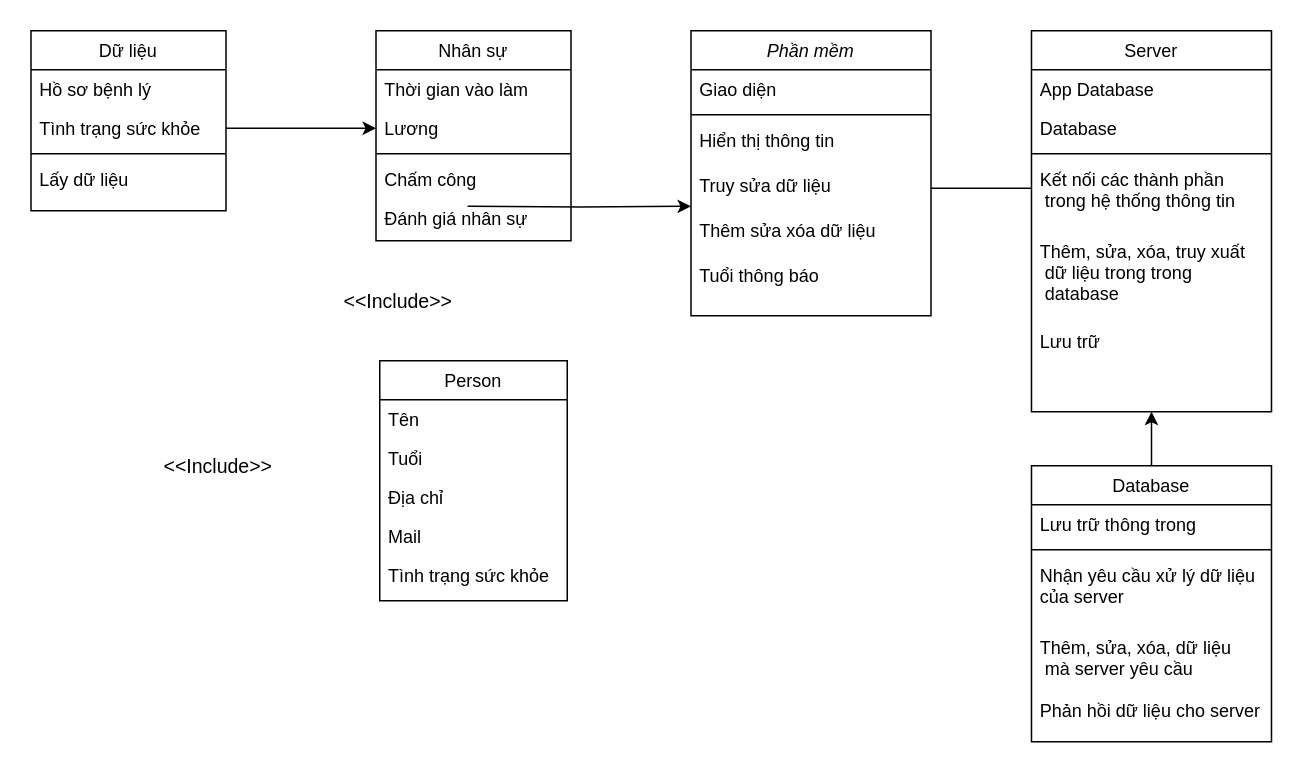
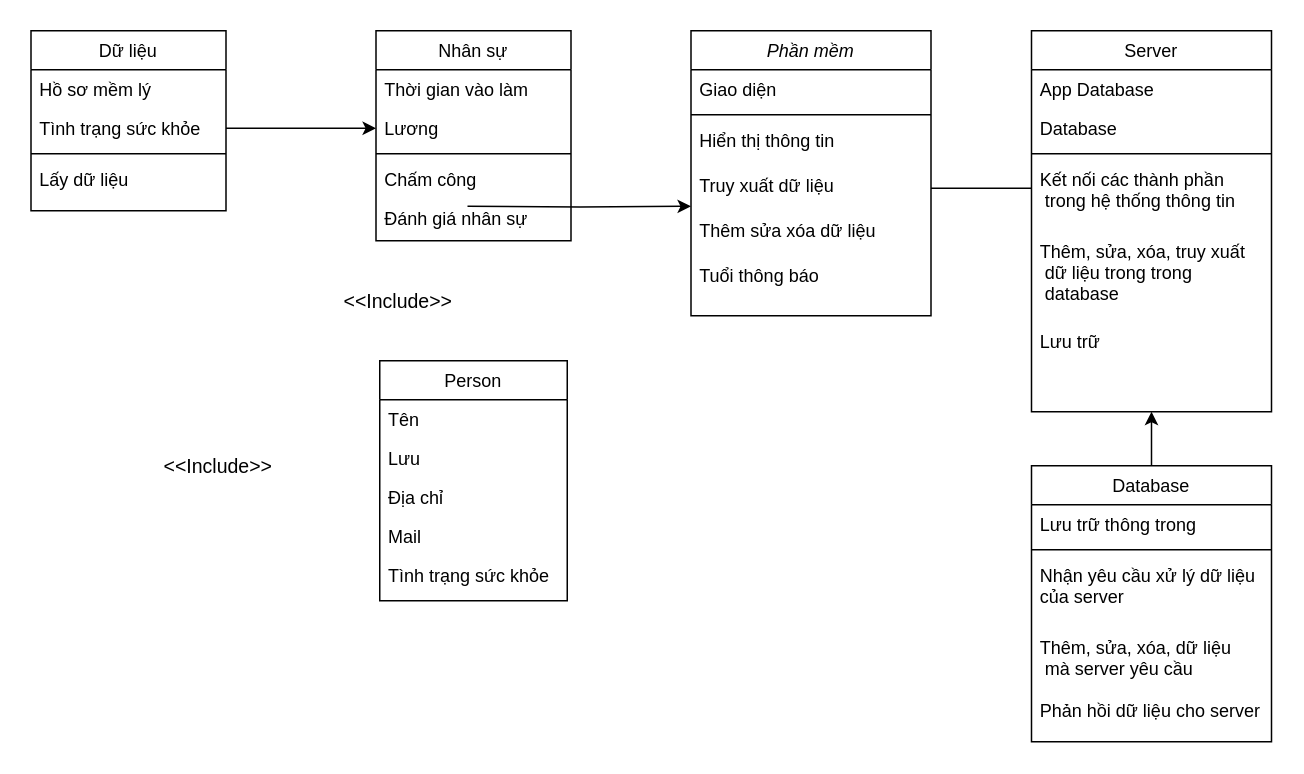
  <mxCell id="0" />
  <mxCell id="1" parent="0" />
  <mxCell id="2" value="Phần mềm" style="swimlane;fontStyle=2;align=center;verticalAlign=top;childLayout=stackLayout;horizontal=1;startSize=26;horizontalStack=0;resizeParent=1;resizeLast=0;collapsible=1;marginBottom=0;rounded=0;shadow=0;strokeWidth=1;" parent="1" vertex="1"><mxGeometry x="460" y="20" width="160" height="190" as="geometry"><mxRectangle x="230" y="140" width="160" height="26" as="alternateBounds" /></mxGeometry></mxCell>
  <mxCell id="3" value="Giao diện" style="text;align=left;verticalAlign=top;spacingLeft=4;spacingRight=4;overflow=hidden;rotatable=0;points=[[0,0.5],[1,0.5]];portConstraint=eastwest;" parent="2" vertex="1"><mxGeometry y="26" width="160" height="26" as="geometry" /></mxCell>
  <mxCell id="4" value="" style="line;html=1;strokeWidth=1;align=left;verticalAlign=middle;spacingTop=-1;spacingLeft=3;spacingRight=3;rotatable=0;labelPosition=right;points=[];portConstraint=eastwest;" parent="2" vertex="1"><mxGeometry y="52" width="160" height="8" as="geometry" /></mxCell>
  <mxCell id="5" value="Hiển thị thông tin" style="text;align=left;verticalAlign=top;spacingLeft=4;spacingRight=4;overflow=hidden;rotatable=0;points=[[0,0.5],[1,0.5]];portConstraint=eastwest;" parent="2" vertex="1"><mxGeometry y="60" width="160" height="30" as="geometry" /></mxCell>
- <mxCell id="6" value="Truy sửa dữ liệu" style="text;align=left;verticalAlign=top;spacingLeft=4;spacingRight=4;overflow=hidden;rotatable=0;points=[[0,0.5],[1,0.5]];portConstraint=eastwest;" vertex="1" parent="2"><mxGeometry y="90" width="160" height="30" as="geometry" /></mxCell>
+ <mxCell id="6" value="Truy xuất dữ liệu" style="text;align=left;verticalAlign=top;spacingLeft=4;spacingRight=4;overflow=hidden;rotatable=0;points=[[0,0.5],[1,0.5]];portConstraint=eastwest;" vertex="1" parent="2"><mxGeometry y="90" width="160" height="30" as="geometry" /></mxCell>
  <mxCell id="7" value="Thêm sửa xóa dữ liệu" style="text;align=left;verticalAlign=top;spacingLeft=4;spacingRight=4;overflow=hidden;rotatable=0;points=[[0,0.5],[1,0.5]];portConstraint=eastwest;" vertex="1" parent="2"><mxGeometry y="120" width="160" height="30" as="geometry" /></mxCell>
  <mxCell id="8" value="Tuổi thông báo" style="text;align=left;verticalAlign=top;spacingLeft=4;spacingRight=4;overflow=hidden;rotatable=0;points=[[0,0.5],[1,0.5]];portConstraint=eastwest;" vertex="1" parent="2"><mxGeometry y="150" width="160" height="30" as="geometry" /></mxCell>
  <mxCell id="9" value="Nhân sự" style="swimlane;fontStyle=0;align=center;verticalAlign=top;childLayout=stackLayout;horizontal=1;startSize=26;horizontalStack=0;resizeParent=1;resizeLast=0;collapsible=1;marginBottom=0;rounded=0;shadow=0;strokeWidth=1;" parent="1" vertex="1"><mxGeometry x="250" y="20" width="130" height="140" as="geometry"><mxRectangle x="550" y="140" width="160" height="26" as="alternateBounds" /></mxGeometry></mxCell>
  <mxCell id="10" value="Thời gian vào làm" style="text;align=left;verticalAlign=top;spacingLeft=4;spacingRight=4;overflow=hidden;rotatable=0;points=[[0,0.5],[1,0.5]];portConstraint=eastwest;rounded=0;shadow=0;html=0;" parent="9" vertex="1"><mxGeometry y="26" width="130" height="26" as="geometry" /></mxCell>
  <mxCell id="11" value="Lương" style="text;align=left;verticalAlign=top;spacingLeft=4;spacingRight=4;overflow=hidden;rotatable=0;points=[[0,0.5],[1,0.5]];portConstraint=eastwest;rounded=0;shadow=0;html=0;" vertex="1" parent="9"><mxGeometry y="52" width="130" height="26" as="geometry" /></mxCell>
  <mxCell id="12" value="" style="line;html=1;strokeWidth=1;align=left;verticalAlign=middle;spacingTop=-1;spacingLeft=3;spacingRight=3;rotatable=0;labelPosition=right;points=[];portConstraint=eastwest;" parent="9" vertex="1"><mxGeometry y="78" width="130" height="8" as="geometry" /></mxCell>
  <mxCell id="13" value="Chấm công" style="text;align=left;verticalAlign=top;spacingLeft=4;spacingRight=4;overflow=hidden;rotatable=0;points=[[0,0.5],[1,0.5]];portConstraint=eastwest;rounded=0;shadow=0;html=0;" vertex="1" parent="9"><mxGeometry y="86" width="130" height="26" as="geometry" /></mxCell>
  <mxCell id="14" value="Đánh giá nhân sự" style="text;align=left;verticalAlign=top;spacingLeft=4;spacingRight=4;overflow=hidden;rotatable=0;points=[[0,0.5],[1,0.5]];portConstraint=eastwest;" parent="9" vertex="1"><mxGeometry y="112" width="130" height="26" as="geometry" /></mxCell>
  <mxCell id="15" value="Server" style="swimlane;fontStyle=0;align=center;verticalAlign=top;childLayout=stackLayout;horizontal=1;startSize=26;horizontalStack=0;resizeParent=1;resizeLast=0;collapsible=1;marginBottom=0;rounded=0;shadow=0;strokeWidth=1;" vertex="1" parent="1"><mxGeometry x="687" y="20" width="160" height="254" as="geometry"><mxRectangle x="130" y="380" width="160" height="26" as="alternateBounds" /></mxGeometry></mxCell>
  <mxCell id="16" value="App Database" style="text;align=left;verticalAlign=top;spacingLeft=4;spacingRight=4;overflow=hidden;rotatable=0;points=[[0,0.5],[1,0.5]];portConstraint=eastwest;" vertex="1" parent="15"><mxGeometry y="26" width="160" height="26" as="geometry" /></mxCell>
  <mxCell id="17" value="Database" style="text;align=left;verticalAlign=top;spacingLeft=4;spacingRight=4;overflow=hidden;rotatable=0;points=[[0,0.5],[1,0.5]];portConstraint=eastwest;rounded=0;shadow=0;html=0;" vertex="1" parent="15"><mxGeometry y="52" width="160" height="26" as="geometry" /></mxCell>
  <mxCell id="18" value="" style="line;html=1;strokeWidth=1;align=left;verticalAlign=middle;spacingTop=-1;spacingLeft=3;spacingRight=3;rotatable=0;labelPosition=right;points=[];portConstraint=eastwest;" vertex="1" parent="15"><mxGeometry y="78" width="160" height="8" as="geometry" /></mxCell>
  <mxCell id="19" value="Kết nối các thành phần&#10; trong hệ thống thông tin" style="text;align=left;verticalAlign=top;spacingLeft=4;spacingRight=4;overflow=hidden;rotatable=0;points=[[0,0.5],[1,0.5]];portConstraint=eastwest;" vertex="1" parent="15"><mxGeometry y="86" width="160" height="48" as="geometry" /></mxCell>
  <mxCell id="20" value="Thêm, sửa, xóa, truy xuất&#10; dữ liệu trong trong&#10; database" style="text;align=left;verticalAlign=top;spacingLeft=4;spacingRight=4;overflow=hidden;rotatable=0;points=[[0,0.5],[1,0.5]];portConstraint=eastwest;" vertex="1" parent="15"><mxGeometry y="134" width="160" height="60" as="geometry" /></mxCell>
  <mxCell id="21" value="Lưu trữ" style="text;align=left;verticalAlign=top;spacingLeft=4;spacingRight=4;overflow=hidden;rotatable=0;points=[[0,0.5],[1,0.5]];portConstraint=eastwest;" vertex="1" parent="15"><mxGeometry y="194" width="160" height="34" as="geometry" /></mxCell>
  <mxCell id="22" value="Person" style="swimlane;fontStyle=0;align=center;verticalAlign=top;childLayout=stackLayout;horizontal=1;startSize=26;horizontalStack=0;resizeParent=1;resizeLast=0;collapsible=1;marginBottom=0;rounded=0;shadow=0;strokeWidth=1;" vertex="1" parent="1"><mxGeometry x="252.5" y="240" width="125" height="160" as="geometry"><mxRectangle x="550" y="140" width="160" height="26" as="alternateBounds" /></mxGeometry></mxCell>
  <mxCell id="23" value="Tên" style="text;align=left;verticalAlign=top;spacingLeft=4;spacingRight=4;overflow=hidden;rotatable=0;points=[[0,0.5],[1,0.5]];portConstraint=eastwest;rounded=0;shadow=0;html=0;" vertex="1" parent="22"><mxGeometry y="26" width="125" height="26" as="geometry" /></mxCell>
- <mxCell id="24" value="Tuổi" style="text;align=left;verticalAlign=top;spacingLeft=4;spacingRight=4;overflow=hidden;rotatable=0;points=[[0,0.5],[1,0.5]];portConstraint=eastwest;rounded=0;shadow=0;html=0;" vertex="1" parent="22"><mxGeometry y="52" width="125" height="26" as="geometry" /></mxCell>
+ <mxCell id="24" value="Lưu" style="text;align=left;verticalAlign=top;spacingLeft=4;spacingRight=4;overflow=hidden;rotatable=0;points=[[0,0.5],[1,0.5]];portConstraint=eastwest;rounded=0;shadow=0;html=0;" vertex="1" parent="22"><mxGeometry y="52" width="125" height="26" as="geometry" /></mxCell>
  <mxCell id="25" value="Địa chỉ" style="text;align=left;verticalAlign=top;spacingLeft=4;spacingRight=4;overflow=hidden;rotatable=0;points=[[0,0.5],[1,0.5]];portConstraint=eastwest;rounded=0;shadow=0;html=0;" vertex="1" parent="22"><mxGeometry y="78" width="125" height="26" as="geometry" /></mxCell>
  <mxCell id="26" value="Mail" style="text;align=left;verticalAlign=top;spacingLeft=4;spacingRight=4;overflow=hidden;rotatable=0;points=[[0,0.5],[1,0.5]];portConstraint=eastwest;rounded=0;shadow=0;html=0;" vertex="1" parent="22"><mxGeometry y="104" width="125" height="26" as="geometry" /></mxCell>
  <mxCell id="27" value="Tình trạng sức khỏe" style="text;align=left;verticalAlign=top;spacingLeft=4;spacingRight=4;overflow=hidden;rotatable=0;points=[[0,0.5],[1,0.5]];portConstraint=eastwest;rounded=0;shadow=0;html=0;" vertex="1" parent="22"><mxGeometry y="130" width="125" height="26" as="geometry" /></mxCell>
  <mxCell id="28" value="&amp;lt;&amp;lt;Include&amp;gt;&amp;gt;" style="text;html=1;strokeColor=none;fillColor=none;align=center;verticalAlign=middle;whiteSpace=wrap;rounded=0;fontSize=13;" vertex="1" parent="1"><mxGeometry x="220" y="190" width="90" height="20" as="geometry" /></mxCell>
  <mxCell id="29" style="edgeStyle=orthogonalEdgeStyle;rounded=0;orthogonalLoop=1;jettySize=auto;html=1;exitX=1;exitY=0.5;exitDx=0;exitDy=0;fontSize=13;entryX=0;entryY=0.396;entryDx=0;entryDy=0;entryPerimeter=0;endArrow=none;" edge="1" parent="1" source="6" target="19"><mxGeometry relative="1" as="geometry"><mxPoint x="687" y="124" as="targetPoint" /></mxGeometry></mxCell>
  <mxCell id="30" style="edgeStyle=orthogonalEdgeStyle;rounded=0;orthogonalLoop=1;jettySize=auto;html=1;entryX=0;entryY=0.9;entryDx=0;entryDy=0;entryPerimeter=0;fontSize=13;" edge="1" parent="1" target="6"><mxGeometry relative="1" as="geometry"><mxPoint x="311" y="137" as="sourcePoint" /></mxGeometry></mxCell>
  <mxCell id="31" style="edgeStyle=orthogonalEdgeStyle;rounded=0;orthogonalLoop=1;jettySize=auto;html=1;exitX=0.5;exitY=0;exitDx=0;exitDy=0;entryX=0.5;entryY=1;entryDx=0;entryDy=0;fontSize=13;" edge="1" parent="1" source="32" target="15"><mxGeometry relative="1" as="geometry" /></mxCell>
  <mxCell id="32" value="Database" style="swimlane;fontStyle=0;align=center;verticalAlign=top;childLayout=stackLayout;horizontal=1;startSize=26;horizontalStack=0;resizeParent=1;resizeLast=0;collapsible=1;marginBottom=0;rounded=0;shadow=0;strokeWidth=1;" vertex="1" parent="1"><mxGeometry x="687" y="310" width="160" height="184" as="geometry"><mxRectangle x="130" y="380" width="160" height="26" as="alternateBounds" /></mxGeometry></mxCell>
  <mxCell id="33" value="Lưu trữ thông trong" style="text;align=left;verticalAlign=top;spacingLeft=4;spacingRight=4;overflow=hidden;rotatable=0;points=[[0,0.5],[1,0.5]];portConstraint=eastwest;" vertex="1" parent="32"><mxGeometry y="26" width="160" height="26" as="geometry" /></mxCell>
  <mxCell id="34" value="" style="line;html=1;strokeWidth=1;align=left;verticalAlign=middle;spacingTop=-1;spacingLeft=3;spacingRight=3;rotatable=0;labelPosition=right;points=[];portConstraint=eastwest;" vertex="1" parent="32"><mxGeometry y="52" width="160" height="8" as="geometry" /></mxCell>
  <mxCell id="35" value="Nhận yêu cầu xử lý dữ liệu &#10;của server" style="text;align=left;verticalAlign=top;spacingLeft=4;spacingRight=4;overflow=hidden;rotatable=0;points=[[0,0.5],[1,0.5]];portConstraint=eastwest;" vertex="1" parent="32"><mxGeometry y="60" width="160" height="48" as="geometry" /></mxCell>
  <mxCell id="36" value="Thêm, sửa, xóa, dữ liệu&#10; mà server yêu cầu" style="text;align=left;verticalAlign=top;spacingLeft=4;spacingRight=4;overflow=hidden;rotatable=0;points=[[0,0.5],[1,0.5]];portConstraint=eastwest;" vertex="1" parent="32"><mxGeometry y="108" width="160" height="42" as="geometry" /></mxCell>
  <mxCell id="37" value="Phản hồi dữ liệu cho server" style="text;align=left;verticalAlign=top;spacingLeft=4;spacingRight=4;overflow=hidden;rotatable=0;points=[[0,0.5],[1,0.5]];portConstraint=eastwest;" vertex="1" parent="32"><mxGeometry y="150" width="160" height="34" as="geometry" /></mxCell>
  <mxCell id="38" value="Dữ liệu" style="swimlane;fontStyle=0;align=center;verticalAlign=top;childLayout=stackLayout;horizontal=1;startSize=26;horizontalStack=0;resizeParent=1;resizeLast=0;collapsible=1;marginBottom=0;rounded=0;shadow=0;strokeWidth=1;" vertex="1" parent="1"><mxGeometry y="20" width="130" height="120" as="geometry" x="20"><mxRectangle x="550" y="140" width="160" height="26" as="alternateBounds" /></mxGeometry></mxCell>
- <mxCell id="39" value="Hồ sơ bệnh lý" style="text;align=left;verticalAlign=top;spacingLeft=4;spacingRight=4;overflow=hidden;rotatable=0;points=[[0,0.5],[1,0.5]];portConstraint=eastwest;rounded=0;shadow=0;html=0;" vertex="1" parent="38"><mxGeometry y="26" width="130" height="26" as="geometry" /></mxCell>
+ <mxCell id="39" value="Hồ sơ mềm lý" style="text;align=left;verticalAlign=top;spacingLeft=4;spacingRight=4;overflow=hidden;rotatable=0;points=[[0,0.5],[1,0.5]];portConstraint=eastwest;rounded=0;shadow=0;html=0;" vertex="1" parent="38"><mxGeometry y="26" width="130" height="26" as="geometry" /></mxCell>
  <mxCell id="40" value="Tình trạng sức khỏe" style="text;align=left;verticalAlign=top;spacingLeft=4;spacingRight=4;overflow=hidden;rotatable=0;points=[[0,0.5],[1,0.5]];portConstraint=eastwest;rounded=0;shadow=0;html=0;" vertex="1" parent="38"><mxGeometry y="52" width="130" height="26" as="geometry" /></mxCell>
  <mxCell id="41" value="" style="line;html=1;strokeWidth=1;align=left;verticalAlign=middle;spacingTop=-1;spacingLeft=3;spacingRight=3;rotatable=0;labelPosition=right;points=[];portConstraint=eastwest;" vertex="1" parent="38"><mxGeometry y="78" width="130" height="8" as="geometry" /></mxCell>
  <mxCell id="42" value="Lấy dữ liệu" style="text;align=left;verticalAlign=top;spacingLeft=4;spacingRight=4;overflow=hidden;rotatable=0;points=[[0,0.5],[1,0.5]];portConstraint=eastwest;rounded=0;shadow=0;html=0;" vertex="1" parent="38"><mxGeometry y="86" width="130" height="26" as="geometry" /></mxCell>
  <mxCell id="43" value="&amp;lt;&amp;lt;Include&amp;gt;&amp;gt;" style="text;html=1;strokeColor=none;fillColor=none;align=center;verticalAlign=middle;whiteSpace=wrap;rounded=0;fontSize=13;" vertex="1" parent="1"><mxGeometry x="100" y="300" width="90" height="20" as="geometry" /></mxCell>
  <mxCell id="44" style="edgeStyle=orthogonalEdgeStyle;rounded=0;orthogonalLoop=1;jettySize=auto;html=1;exitX=1;exitY=0.5;exitDx=0;exitDy=0;entryX=0;entryY=0.5;entryDx=0;entryDy=0;fontSize=13;" edge="1" parent="1" source="40" target="11"><mxGeometry relative="1" as="geometry" /></mxCell>
